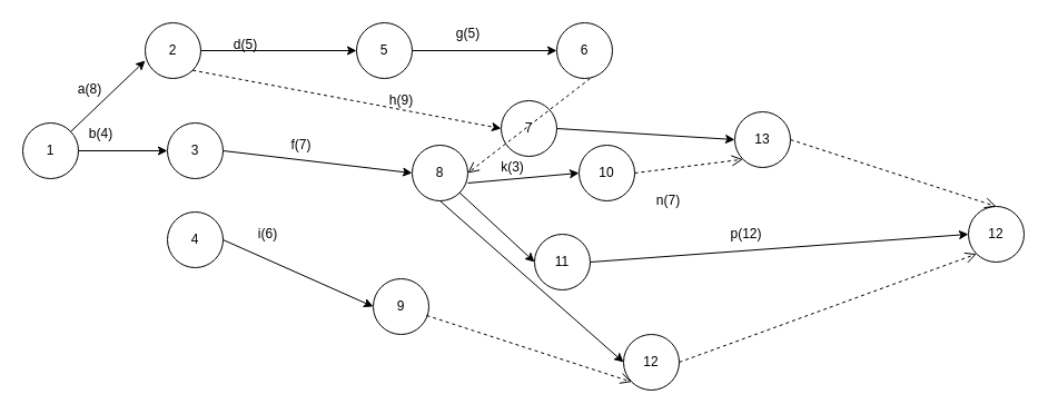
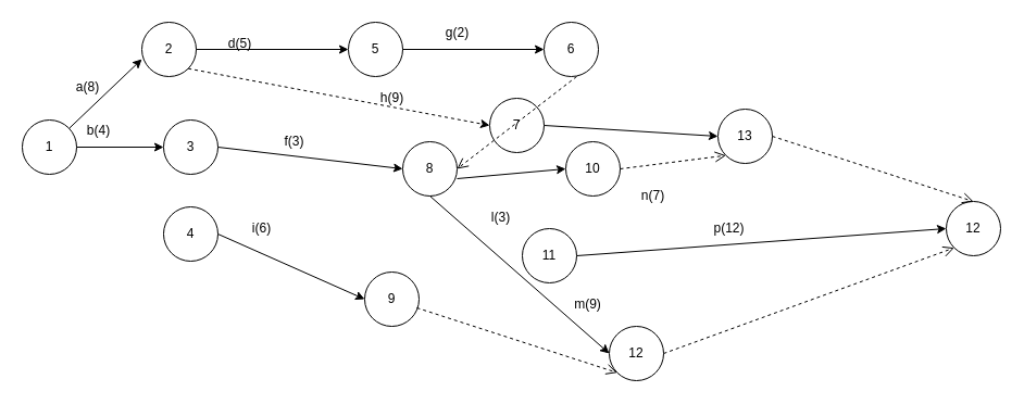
  <mxCell id="0" />
  <mxCell id="1" parent="0" />
  <mxCell id="2" value="1" style="ellipse;whiteSpace=wrap;html=1;aspect=fixed;" vertex="1" parent="1"><mxGeometry x="20" y="110" width="50" height="50" as="geometry" /></mxCell>
  <mxCell id="3" value="2" style="ellipse;whiteSpace=wrap;html=1;aspect=fixed;" vertex="1" parent="1"><mxGeometry x="130" width="50" height="50" as="geometry" y="20" /></mxCell>
  <mxCell id="4" value="3" style="ellipse;whiteSpace=wrap;html=1;aspect=fixed;" vertex="1" parent="1"><mxGeometry x="150" y="110" width="50" height="50" as="geometry" /></mxCell>
  <mxCell id="5" value="4" style="ellipse;whiteSpace=wrap;html=1;aspect=fixed;" vertex="1" parent="1"><mxGeometry x="150" y="190" width="50" height="50" as="geometry" /></mxCell>
  <mxCell id="6" value="5" style="ellipse;whiteSpace=wrap;html=1;aspect=fixed;" vertex="1" parent="1"><mxGeometry x="320" width="50" height="50" as="geometry" y="20" /></mxCell>
  <mxCell id="7" value="" style="endArrow=classic;html=1;entryX=0;entryY=0.68;entryDx=0;entryDy=0;entryPerimeter=0;" edge="1" parent="1" source="2" target="3"><mxGeometry width="50" height="50" relative="1" as="geometry"><mxPoint x="45" y="89.289" as="sourcePoint" /><mxPoint x="45" y="39.289" as="targetPoint" /></mxGeometry></mxCell>
  <mxCell id="8" value="a(8)" style="text;html=1;align=center;verticalAlign=middle;resizable=0;points=[];autosize=1;" vertex="1" parent="1"><mxGeometry x="60" y="70" width="40" height="20" as="geometry" /></mxCell>
  <mxCell id="9" value="" style="endArrow=classic;html=1;exitX=1;exitY=0.5;exitDx=0;exitDy=0;entryX=0;entryY=0.5;entryDx=0;entryDy=0;" edge="1" parent="1" source="2" target="4"><mxGeometry width="50" height="50" relative="1" as="geometry"><mxPoint x="70" y="160" as="sourcePoint" /><mxPoint x="120" y="110" as="targetPoint" /></mxGeometry></mxCell>
  <mxCell id="10" value="b(4)" style="text;html=1;align=center;verticalAlign=middle;resizable=0;points=[];autosize=1;" vertex="1" parent="1"><mxGeometry x="70" y="110" width="40" height="20" as="geometry" /></mxCell>
  <mxCell id="11" value="" style="endArrow=classic;html=1;exitX=1;exitY=0.5;exitDx=0;exitDy=0;entryX=0;entryY=0.5;entryDx=0;entryDy=0;" edge="1" parent="1" source="3" target="6"><mxGeometry width="50" height="50" relative="1" as="geometry"><mxPoint x="180" y="70" as="sourcePoint" /><mxPoint x="230" as="targetPoint" y="20" /></mxGeometry></mxCell>
  <mxCell id="12" value="d(5)" style="text;html=1;align=center;verticalAlign=middle;resizable=0;points=[];autosize=1;" vertex="1" parent="1"><mxGeometry x="200" y="30" width="40" height="20" as="geometry" /></mxCell>
  <mxCell id="13" value="6" style="ellipse;whiteSpace=wrap;html=1;aspect=fixed;" vertex="1" parent="1"><mxGeometry x="500" width="50" height="50" as="geometry" y="20" /></mxCell>
  <mxCell id="14" value="" style="endArrow=classic;html=1;exitX=1;exitY=0.5;exitDx=0;exitDy=0;" edge="1" parent="1" source="6"><mxGeometry width="50" height="50" relative="1" as="geometry"><mxPoint x="180" y="45" as="sourcePoint" /><mxPoint x="500" y="45" as="targetPoint" /><Array as="points"><mxPoint x="500" y="45" /></Array></mxGeometry></mxCell>
- <mxCell id="15" value="g(5)" style="text;html=1;align=center;verticalAlign=middle;resizable=0;points=[];autosize=1;" vertex="1" parent="1"><mxGeometry x="400" width="40" height="20" as="geometry" y="20" /></mxCell>
+ <mxCell id="15" value="g(2)" style="text;html=1;align=center;verticalAlign=middle;resizable=0;points=[];autosize=1;" vertex="1" parent="1"><mxGeometry x="400" width="40" height="20" as="geometry" y="20" /></mxCell>
  <mxCell id="16" value="7" style="ellipse;whiteSpace=wrap;html=1;aspect=fixed;" vertex="1" parent="1"><mxGeometry x="450" y="90" width="50" height="50" as="geometry" /></mxCell>
  <mxCell id="17" value="" style="endArrow=classic;html=1;exitX=1;exitY=1;exitDx=0;exitDy=0;entryX=0;entryY=0.5;entryDx=0;entryDy=0;dashed=1;" edge="1" parent="1" source="3" target="16"><mxGeometry width="50" height="50" relative="1" as="geometry"><mxPoint x="400" y="140" as="sourcePoint" /><mxPoint x="450" y="90" as="targetPoint" /></mxGeometry></mxCell>
  <mxCell id="18" value="h(9)" style="text;html=1;align=center;verticalAlign=middle;resizable=0;points=[];autosize=1;" vertex="1" parent="1"><mxGeometry x="340" y="80" width="40" height="20" as="geometry" /></mxCell>
  <mxCell id="19" value="8" style="ellipse;whiteSpace=wrap;html=1;aspect=fixed;" vertex="1" parent="1"><mxGeometry x="370" y="130" width="50" height="50" as="geometry" /></mxCell>
  <mxCell id="20" value="" style="endArrow=classic;html=1;exitX=1;exitY=0.5;exitDx=0;exitDy=0;entryX=0;entryY=0.5;entryDx=0;entryDy=0;" edge="1" parent="1" source="4" target="19"><mxGeometry width="50" height="50" relative="1" as="geometry"><mxPoint x="240" y="170" as="sourcePoint" /><mxPoint x="290" y="120" as="targetPoint" /></mxGeometry></mxCell>
- <mxCell id="21" value="f(7)" style="text;html=1;align=center;verticalAlign=middle;resizable=0;points=[];autosize=1;" vertex="1" parent="1"><mxGeometry x="255" y="120" width="30" height="20" as="geometry" /></mxCell>
+ <mxCell id="21" value="f(3)" style="text;html=1;align=center;verticalAlign=middle;resizable=0;points=[];autosize=1;" vertex="1" parent="1"><mxGeometry x="255" y="120" width="30" height="20" as="geometry" /></mxCell>
  <mxCell id="22" value="9" style="ellipse;whiteSpace=wrap;html=1;aspect=fixed;" vertex="1" parent="1"><mxGeometry x="335" y="250" width="50" height="50" as="geometry" /></mxCell>
  <mxCell id="23" value="" style="endArrow=classic;html=1;exitX=1;exitY=0.5;exitDx=0;exitDy=0;entryX=0;entryY=0.5;entryDx=0;entryDy=0;" edge="1" parent="1" source="5" target="22"><mxGeometry width="50" height="50" relative="1" as="geometry"><mxPoint x="230" y="260" as="sourcePoint" /><mxPoint x="280" y="210" as="targetPoint" /></mxGeometry></mxCell>
  <mxCell id="24" value="i(6)" style="text;html=1;align=center;verticalAlign=middle;resizable=0;points=[];autosize=1;" vertex="1" parent="1"><mxGeometry x="225" y="200" width="30" height="20" as="geometry" /></mxCell>
  <mxCell id="25" value="" style="html=1;verticalAlign=bottom;endArrow=open;dashed=1;endSize=8;entryX=1;entryY=0.5;entryDx=0;entryDy=0;" edge="1" parent="1" target="19"><mxGeometry relative="1" as="geometry"><mxPoint x="530" y="70" as="sourcePoint" /><mxPoint x="450" y="70" as="targetPoint" /></mxGeometry></mxCell>
  <mxCell id="26" value="10" style="ellipse;whiteSpace=wrap;html=1;aspect=fixed;" vertex="1" parent="1"><mxGeometry x="520" y="130" width="50" height="50" as="geometry" /></mxCell>
  <mxCell id="27" value="" style="endArrow=classic;html=1;exitX=1;exitY=0.68;exitDx=0;exitDy=0;exitPerimeter=0;entryX=0;entryY=0.5;entryDx=0;entryDy=0;" edge="1" parent="1" source="19" target="26"><mxGeometry width="50" height="50" relative="1" as="geometry"><mxPoint x="430" y="240" as="sourcePoint" /><mxPoint x="480" y="190" as="targetPoint" /></mxGeometry></mxCell>
- <mxCell id="28" value="k(3)" style="text;html=1;align=center;verticalAlign=middle;resizable=0;points=[];autosize=1;" vertex="1" parent="1"><mxGeometry x="440" y="140" width="40" height="20" as="geometry" /></mxCell>
  <mxCell id="29" value="11" style="ellipse;whiteSpace=wrap;html=1;aspect=fixed;" vertex="1" parent="1"><mxGeometry x="480" y="210" width="50" height="50" as="geometry" /></mxCell>
- <mxCell id="30" value="" style="endArrow=classic;html=1;exitX=1;exitY=1;exitDx=0;exitDy=0;entryX=0;entryY=0.5;entryDx=0;entryDy=0;" edge="1" parent="1" source="19" target="29"><mxGeometry width="50" height="50" relative="1" as="geometry"><mxPoint x="420" y="230" as="sourcePoint" /><mxPoint x="470" y="180" as="targetPoint" /></mxGeometry></mxCell>
+ <mxCell id="31" value="l(3)" style="text;html=1;align=center;verticalAlign=middle;resizable=0;points=[];autosize=1;" vertex="1" parent="1"><mxGeometry x="445" y="190" width="30" height="20" as="geometry" /></mxCell>
  <mxCell id="32" value="12" style="ellipse;whiteSpace=wrap;html=1;aspect=fixed;" vertex="1" parent="1"><mxGeometry x="560" y="300" width="50" height="50" as="geometry" /></mxCell>
  <mxCell id="33" value="" style="endArrow=classic;html=1;exitX=0.5;exitY=1;exitDx=0;exitDy=0;entryX=0;entryY=0.5;entryDx=0;entryDy=0;" edge="1" parent="1" source="19" target="32"><mxGeometry width="50" height="50" relative="1" as="geometry"><mxPoint x="460" y="320" as="sourcePoint" /><mxPoint x="510" y="270" as="targetPoint" /></mxGeometry></mxCell>
+ <mxCell id="34" value="m(9)" style="text;html=1;align=center;verticalAlign=middle;resizable=0;points=[];autosize=1;" vertex="1" parent="1"><mxGeometry x="520" y="270" width="40" height="20" as="geometry" /></mxCell>
  <mxCell id="35" value="" style="html=1;verticalAlign=bottom;endArrow=open;dashed=1;endSize=8;entryX=0;entryY=1;entryDx=0;entryDy=0;exitX=0.96;exitY=0.66;exitDx=0;exitDy=0;exitPerimeter=0;" edge="1" parent="1" source="22" target="32"><mxGeometry relative="1" as="geometry"><mxPoint x="480" y="360" as="sourcePoint" /><mxPoint x="400" y="360" as="targetPoint" /></mxGeometry></mxCell>
  <mxCell id="36" value="13" style="ellipse;whiteSpace=wrap;html=1;aspect=fixed;" vertex="1" parent="1"><mxGeometry x="660" y="100" width="50" height="50" as="geometry" /></mxCell>
  <mxCell id="37" value="" style="endArrow=classic;html=1;exitX=1;exitY=0.5;exitDx=0;exitDy=0;entryX=0;entryY=0.5;entryDx=0;entryDy=0;" edge="1" parent="1" source="16" target="36"><mxGeometry width="50" height="50" relative="1" as="geometry"><mxPoint x="560" y="140" as="sourcePoint" /><mxPoint x="610" y="90" as="targetPoint" /></mxGeometry></mxCell>
  <mxCell id="38" value="n(7)" style="text;html=1;align=center;verticalAlign=middle;resizable=0;points=[];autosize=1;" vertex="1" parent="1"><mxGeometry x="580" y="170" width="40" height="20" as="geometry" /></mxCell>
  <mxCell id="39" value="" style="html=1;verticalAlign=bottom;endArrow=open;dashed=1;endSize=8;entryX=0;entryY=1;entryDx=0;entryDy=0;exitX=1;exitY=0.5;exitDx=0;exitDy=0;" edge="1" parent="1" source="26" target="36"><mxGeometry relative="1" as="geometry"><mxPoint x="393" y="293" as="sourcePoint" /><mxPoint x="577.322" y="352.678" as="targetPoint" /></mxGeometry></mxCell>
  <mxCell id="40" value="12" style="ellipse;whiteSpace=wrap;html=1;aspect=fixed;" vertex="1" parent="1"><mxGeometry x="870" y="185" width="50" height="50" as="geometry" /></mxCell>
  <mxCell id="41" value="" style="endArrow=classic;html=1;exitX=1;exitY=0.5;exitDx=0;exitDy=0;entryX=0;entryY=0.5;entryDx=0;entryDy=0;" edge="1" parent="1" source="29" target="40"><mxGeometry width="50" height="50" relative="1" as="geometry"><mxPoint x="590" y="250" as="sourcePoint" /><mxPoint x="640" y="200" as="targetPoint" /></mxGeometry></mxCell>
  <mxCell id="42" value="p(12)&lt;span style=&quot;color: rgba(0 , 0 , 0 , 0) ; font-family: monospace ; font-size: 0px&quot;&gt;%3CmxGraphModel%3E%3Croot%3E%3CmxCell%20id%3D%220%22%2F%3E%3CmxCell%20id%3D%221%22%20parent%3D%220%22%2F%3E%3CmxCell%20id%3D%222%22%20value%3D%22%22%20style%3D%22html%3D1%3BverticalAlign%3Dbottom%3BendArrow%3Dopen%3Bdashed%3D1%3BendSize%3D8%3BentryX%3D0%3BentryY%3D1%3BentryDx%3D0%3BentryDy%3D0%3BexitX%3D0.96%3BexitY%3D0.66%3BexitDx%3D0%3BexitDy%3D0%3BexitPerimeter%3D0%3B%22%20edge%3D%221%22%20parent%3D%221%22%3E%3CmxGeometry%20relative%3D%221%22%20as%3D%22geometry%22%3E%3CmxPoint%20x%3D%22403%22%20y%3D%22263%22%20as%3D%22sourcePoint%22%2F%3E%3CmxPoint%20x%3D%22587.322%22%20y%3D%22322.678%22%20as%3D%22targetPoint%22%2F%3E%3C%2FmxGeometry%3E%3C%2FmxCell%3E%3C%2Froot%3E%3C%2FmxGraphModel%3E&lt;/span&gt;" style="text;html=1;align=center;verticalAlign=middle;resizable=0;points=[];autosize=1;" vertex="1" parent="1"><mxGeometry x="650" y="200" width="40" height="20" as="geometry" /></mxCell>
  <mxCell id="43" value="" style="html=1;verticalAlign=bottom;endArrow=open;dashed=1;endSize=8;entryX=0.5;entryY=0;entryDx=0;entryDy=0;exitX=1;exitY=0.5;exitDx=0;exitDy=0;" edge="1" parent="1" source="36" target="40"><mxGeometry relative="1" as="geometry"><mxPoint x="403" y="303" as="sourcePoint" /><mxPoint x="587.322" y="362.678" as="targetPoint" /></mxGeometry></mxCell>
  <mxCell id="44" value="" style="html=1;verticalAlign=bottom;endArrow=open;dashed=1;endSize=8;entryX=0;entryY=1;entryDx=0;entryDy=0;exitX=1;exitY=0.5;exitDx=0;exitDy=0;" edge="1" parent="1" source="32" target="40"><mxGeometry relative="1" as="geometry"><mxPoint x="413" y="313" as="sourcePoint" /><mxPoint x="597.322" y="372.678" as="targetPoint" /></mxGeometry></mxCell>
